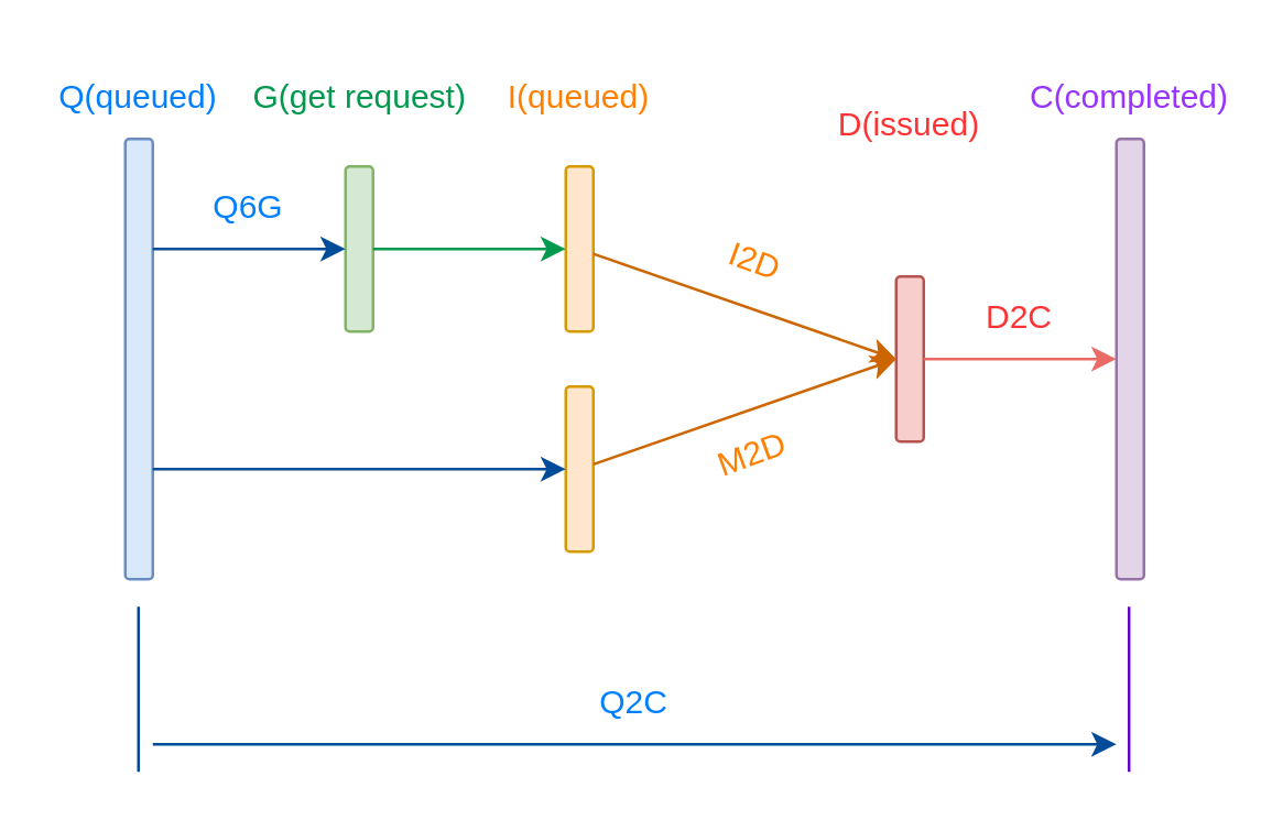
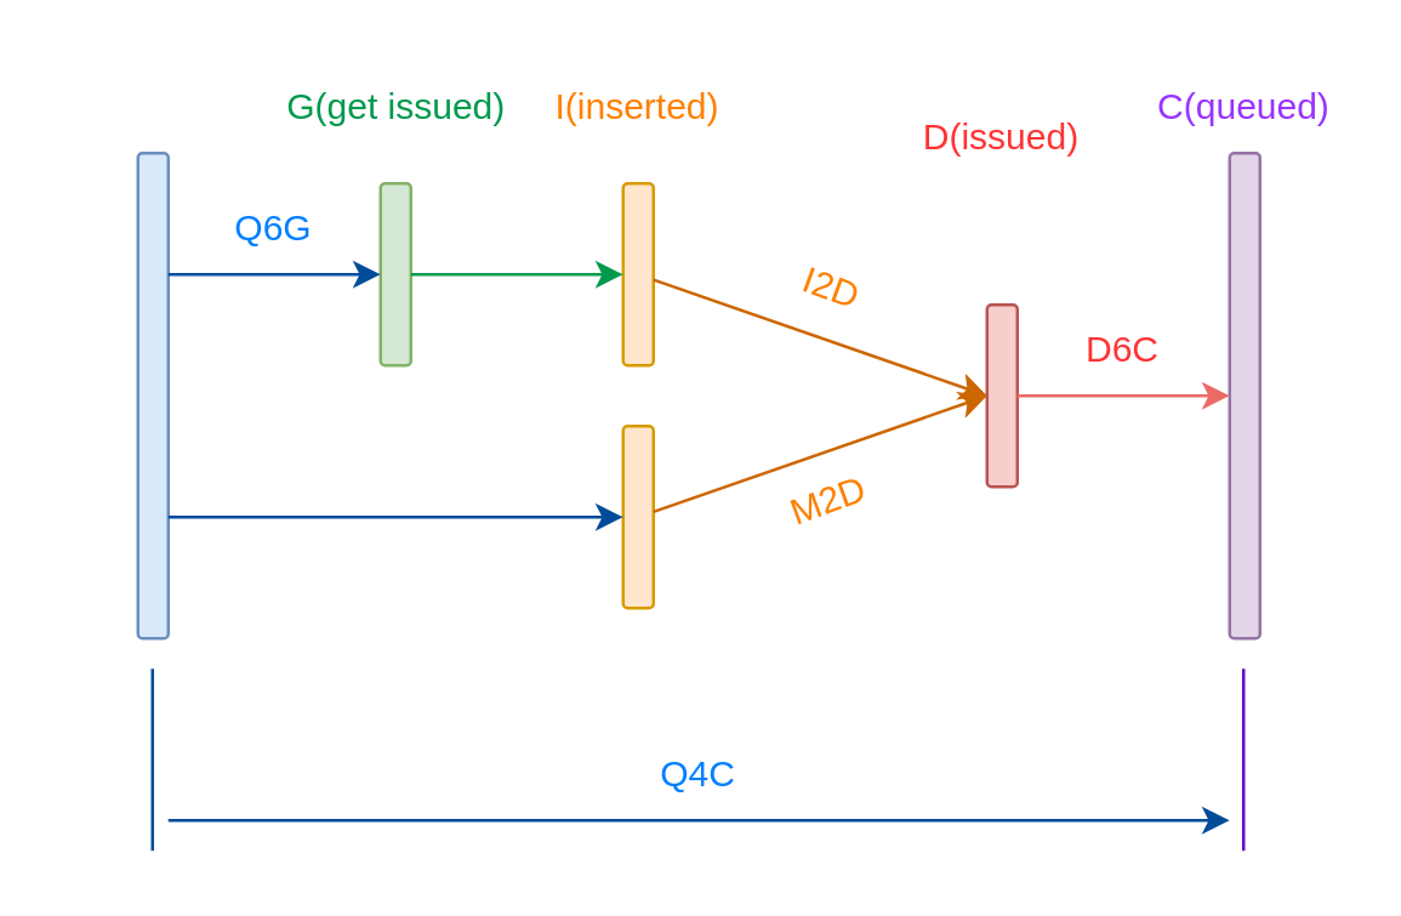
  <mxCell id="0" />
  <mxCell id="1" parent="0" />
  <mxCell id="2" value="" style="group" vertex="1" connectable="0" parent="1"><mxGeometry width="420" height="260" as="geometry" x="20" y="20" /></mxCell>
  <mxCell id="3" value="" style="endArrow=classic;html=1;rounded=0;strokeColor=#004C99;" edge="1" parent="2"><mxGeometry width="50" height="50" relative="1" as="geometry"><mxPoint x="35" y="250" as="sourcePoint" /><mxPoint x="385" y="250" as="targetPoint" /></mxGeometry></mxCell>
  <mxCell id="4" value="Q6G" style="text;html=1;strokeColor=none;fillColor=none;align=center;verticalAlign=middle;whiteSpace=wrap;rounded=0;fontColor=#007FFF;" vertex="1" parent="2"><mxGeometry x="35" y="40" width="70" height="30" as="geometry" /></mxCell>
  <mxCell id="5" value="" style="rounded=1;whiteSpace=wrap;html=1;fillColor=#dae8fc;strokeColor=#6c8ebf;" vertex="1" parent="2"><mxGeometry x="25" y="30" width="10" height="160" as="geometry" /></mxCell>
  <mxCell id="6" value="" style="rounded=1;whiteSpace=wrap;html=1;fillColor=#d5e8d4;strokeColor=#82b366;" vertex="1" parent="2"><mxGeometry x="105" y="40" width="10" height="60" as="geometry" /></mxCell>
  <mxCell id="7" style="edgeStyle=orthogonalEdgeStyle;rounded=0;orthogonalLoop=1;jettySize=auto;html=1;exitX=1;exitY=0.25;exitDx=0;exitDy=0;entryX=0;entryY=0.5;entryDx=0;entryDy=0;strokeColor=#004C99;" edge="1" parent="2" source="5" target="6"><mxGeometry relative="1" as="geometry" /></mxCell>
  <mxCell id="8" value="" style="rounded=1;whiteSpace=wrap;html=1;fillColor=#ffe6cc;strokeColor=#d79b00;" vertex="1" parent="2"><mxGeometry x="185" y="40" width="10" height="60" as="geometry" /></mxCell>
  <mxCell id="9" style="edgeStyle=orthogonalEdgeStyle;rounded=0;orthogonalLoop=1;jettySize=auto;html=1;entryX=0;entryY=0.5;entryDx=0;entryDy=0;strokeColor=#00994D;" edge="1" parent="2" source="6" target="8"><mxGeometry relative="1" as="geometry" /></mxCell>
  <mxCell id="10" value="" style="rounded=1;whiteSpace=wrap;html=1;fillColor=#ffe6cc;strokeColor=#d79b00;" vertex="1" parent="2"><mxGeometry x="185" y="120" width="10" height="60" as="geometry" /></mxCell>
  <mxCell id="11" style="edgeStyle=orthogonalEdgeStyle;rounded=0;orthogonalLoop=1;jettySize=auto;html=1;exitX=1;exitY=0.75;exitDx=0;exitDy=0;entryX=0;entryY=0.5;entryDx=0;entryDy=0;strokeColor=#004C99;" edge="1" parent="2" source="5" target="10"><mxGeometry relative="1" as="geometry" /></mxCell>
  <mxCell id="12" value="" style="rounded=1;whiteSpace=wrap;html=1;fillColor=#f8cecc;strokeColor=#b85450;" vertex="1" parent="2"><mxGeometry x="305" y="80" width="10" height="60" as="geometry" /></mxCell>
  <mxCell id="13" style="orthogonalLoop=1;jettySize=auto;html=1;entryX=0;entryY=0.5;entryDx=0;entryDy=0;rounded=0;strokeColor=#CC6600;" edge="1" parent="2" source="8" target="12"><mxGeometry relative="1" as="geometry" /></mxCell>
  <mxCell id="14" style="orthogonalLoop=1;jettySize=auto;html=1;entryX=0;entryY=0.5;entryDx=0;entryDy=0;rounded=0;strokeColor=#CC6600;" edge="1" parent="2" source="10" target="12"><mxGeometry relative="1" as="geometry" /></mxCell>
  <mxCell id="15" value="" style="rounded=1;whiteSpace=wrap;html=1;fillColor=#e1d5e7;strokeColor=#9673a6;" vertex="1" parent="2"><mxGeometry x="385" y="30" width="10" height="160" as="geometry" /></mxCell>
  <mxCell id="16" style="edgeStyle=orthogonalEdgeStyle;rounded=1;orthogonalLoop=1;jettySize=auto;html=1;entryX=0;entryY=0.5;entryDx=0;entryDy=0;strokeColor=#EA6B66;" edge="1" parent="2" source="12" target="15"><mxGeometry relative="1" as="geometry" /></mxCell>
  <mxCell id="17" value="" style="edgeStyle=none;rounded=0;orthogonalLoop=1;jettySize=auto;html=1;" edge="1" parent="2" source="18" target="15"><mxGeometry relative="1" as="geometry" /></mxCell>
- <mxCell id="18" value="D2C" style="text;html=1;strokeColor=none;fillColor=none;align=center;verticalAlign=middle;whiteSpace=wrap;rounded=0;fontColor=#FF3333;" vertex="1" parent="2"><mxGeometry x="315" y="80" width="70" height="30" as="geometry" /></mxCell>
- <mxCell id="19" value="Q(queued)" style="text;html=1;strokeColor=none;fillColor=none;align=center;verticalAlign=middle;whiteSpace=wrap;rounded=0;fontColor=#007FFF;" vertex="1" parent="2"><mxGeometry width="60" height="30" as="geometry" /></mxCell>
- <mxCell id="20" value="G(get request)" style="text;html=1;strokeColor=none;fillColor=none;align=center;verticalAlign=middle;whiteSpace=wrap;rounded=0;fontColor=#00994D;" vertex="1" parent="2"><mxGeometry x="67.5" width="85" height="30" as="geometry" /></mxCell>
- <mxCell id="21" value="I(queued)" style="text;html=1;strokeColor=none;fillColor=none;align=center;verticalAlign=middle;whiteSpace=wrap;rounded=0;fontColor=#FF8000;" vertex="1" parent="2"><mxGeometry x="160" width="60" height="30" as="geometry" /></mxCell>
+ <mxCell id="18" value="D6C" style="text;html=1;strokeColor=none;fillColor=none;align=center;verticalAlign=middle;whiteSpace=wrap;rounded=0;fontColor=#FF3333;" vertex="1" parent="2"><mxGeometry x="315" y="80" width="70" height="30" as="geometry" /></mxCell>
+ <mxCell id="20" value="G(get issued)" style="text;html=1;strokeColor=none;fillColor=none;align=center;verticalAlign=middle;whiteSpace=wrap;rounded=0;fontColor=#00994D;" vertex="1" parent="2"><mxGeometry x="67.5" width="85" height="30" as="geometry" /></mxCell>
+ <mxCell id="21" value="I(inserted)" style="text;html=1;strokeColor=none;fillColor=none;align=center;verticalAlign=middle;whiteSpace=wrap;rounded=0;fontColor=#FF8000;" vertex="1" parent="2"><mxGeometry x="160" width="60" height="30" as="geometry" /></mxCell>
  <mxCell id="22" value="D(issued)" style="text;html=1;strokeColor=none;fillColor=none;align=center;verticalAlign=middle;whiteSpace=wrap;rounded=0;fontColor=#FF3333;" vertex="1" parent="2"><mxGeometry x="280" y="10" width="60" height="30" as="geometry" /></mxCell>
- <mxCell id="23" value="C(completed)" style="text;html=1;strokeColor=none;fillColor=none;align=center;verticalAlign=middle;whiteSpace=wrap;rounded=0;fontColor=#9933FF;" vertex="1" parent="2"><mxGeometry x="360" width="60" height="30" as="geometry" /></mxCell>
+ <mxCell id="23" value="C(queued)" style="text;html=1;strokeColor=none;fillColor=none;align=center;verticalAlign=middle;whiteSpace=wrap;rounded=0;fontColor=#9933FF;" vertex="1" parent="2"><mxGeometry x="360" width="60" height="30" as="geometry" /></mxCell>
  <mxCell id="24" value="M2D" style="text;html=1;strokeColor=none;fillColor=none;align=center;verticalAlign=middle;whiteSpace=wrap;rounded=0;rotation=-20;fontColor=#FF8000;" vertex="1" parent="2"><mxGeometry x="233.19" y="130.32" width="40" height="29.4" as="geometry" /></mxCell>
  <mxCell id="25" value="I2D" style="text;html=1;strokeColor=none;fillColor=none;align=center;verticalAlign=middle;whiteSpace=wrap;rounded=0;rotation=20;fontColor=#FF8000;" vertex="1" parent="2"><mxGeometry x="233.19" y="60.0" width="41.81" height="29.4" as="geometry" /></mxCell>
  <mxCell id="26" value="" style="endArrow=none;html=1;rounded=0;strokeColor=#004C99;endFill=0;" edge="1" parent="2"><mxGeometry width="50" height="50" relative="1" as="geometry"><mxPoint x="29.8" y="260" as="sourcePoint" /><mxPoint x="29.8" y="200" as="targetPoint" /></mxGeometry></mxCell>
  <mxCell id="27" value="" style="endArrow=none;html=1;rounded=0;strokeColor=#6600CC;" edge="1" parent="2"><mxGeometry width="50" height="50" relative="1" as="geometry"><mxPoint x="389.58" y="260" as="sourcePoint" /><mxPoint x="389.58" y="200" as="targetPoint" /></mxGeometry></mxCell>
- <mxCell id="28" value="Q2C" style="text;html=1;strokeColor=none;fillColor=none;align=center;verticalAlign=middle;whiteSpace=wrap;rounded=0;fontColor=#007FFF;" vertex="1" parent="2"><mxGeometry x="35" y="220" width="350" height="30" as="geometry" /></mxCell>
+ <mxCell id="28" value="Q4C" style="text;html=1;strokeColor=none;fillColor=none;align=center;verticalAlign=middle;whiteSpace=wrap;rounded=0;fontColor=#007FFF;" vertex="1" parent="2"><mxGeometry x="35" y="220" width="350" height="30" as="geometry" /></mxCell>
